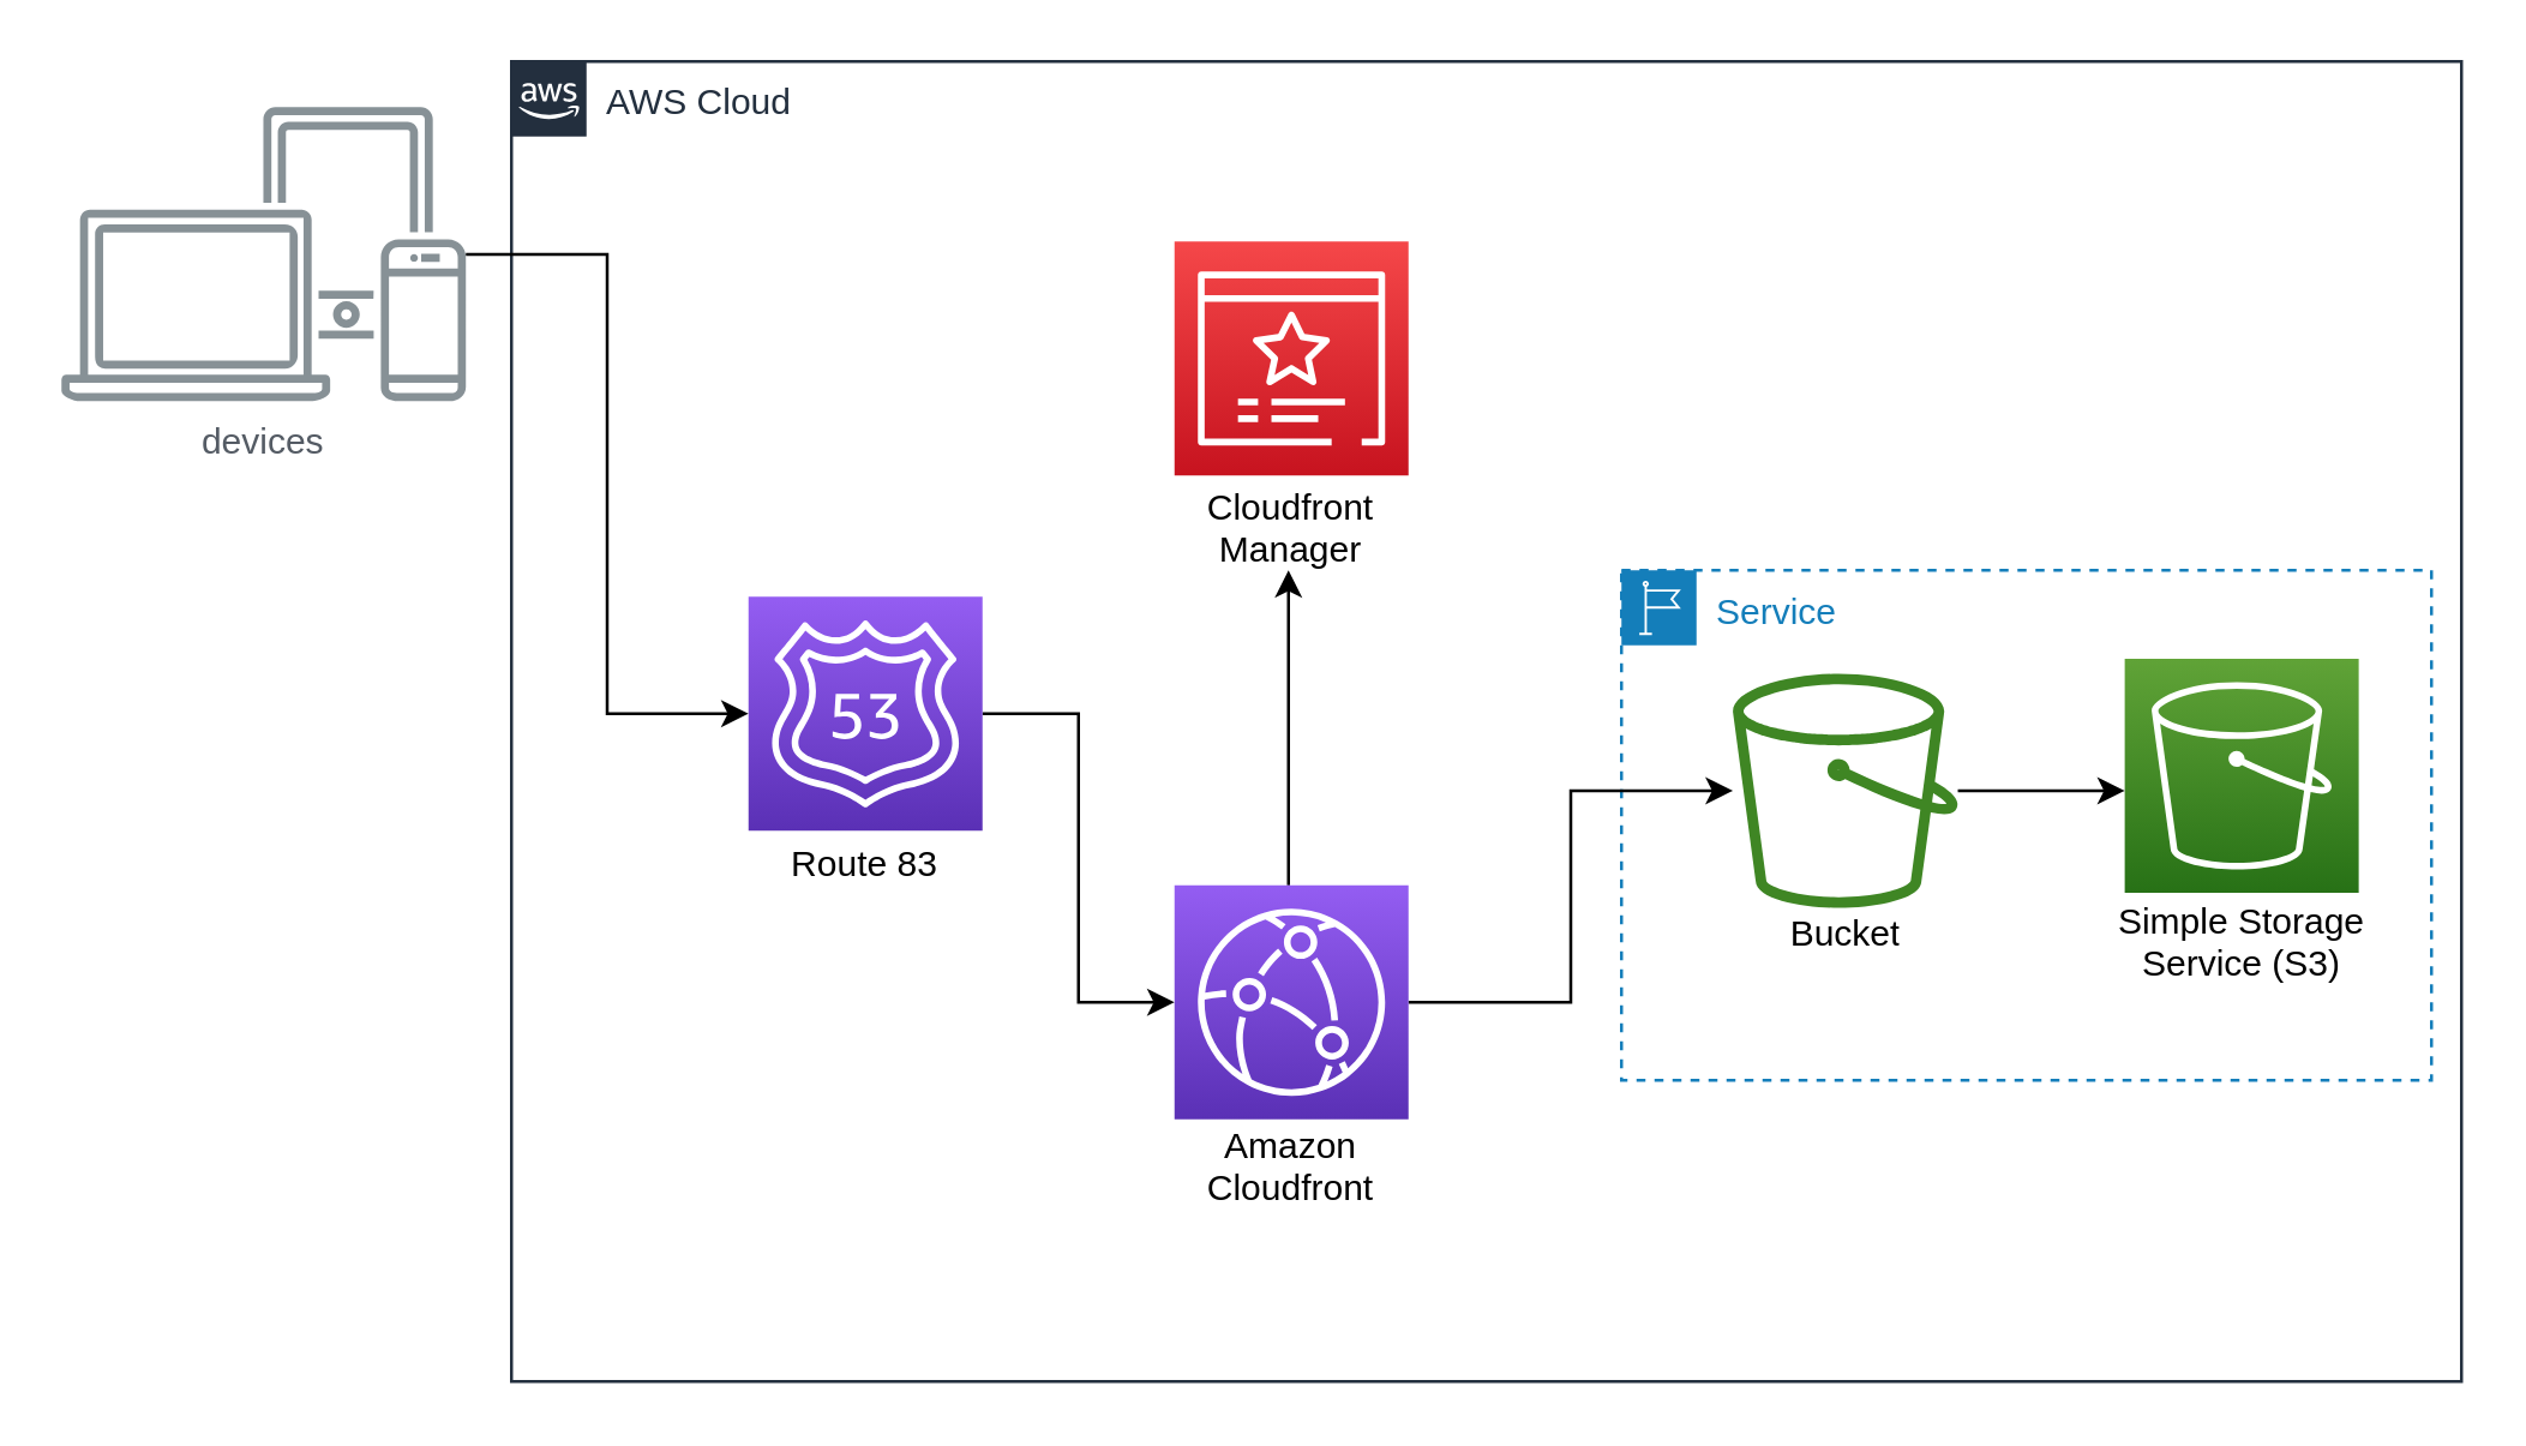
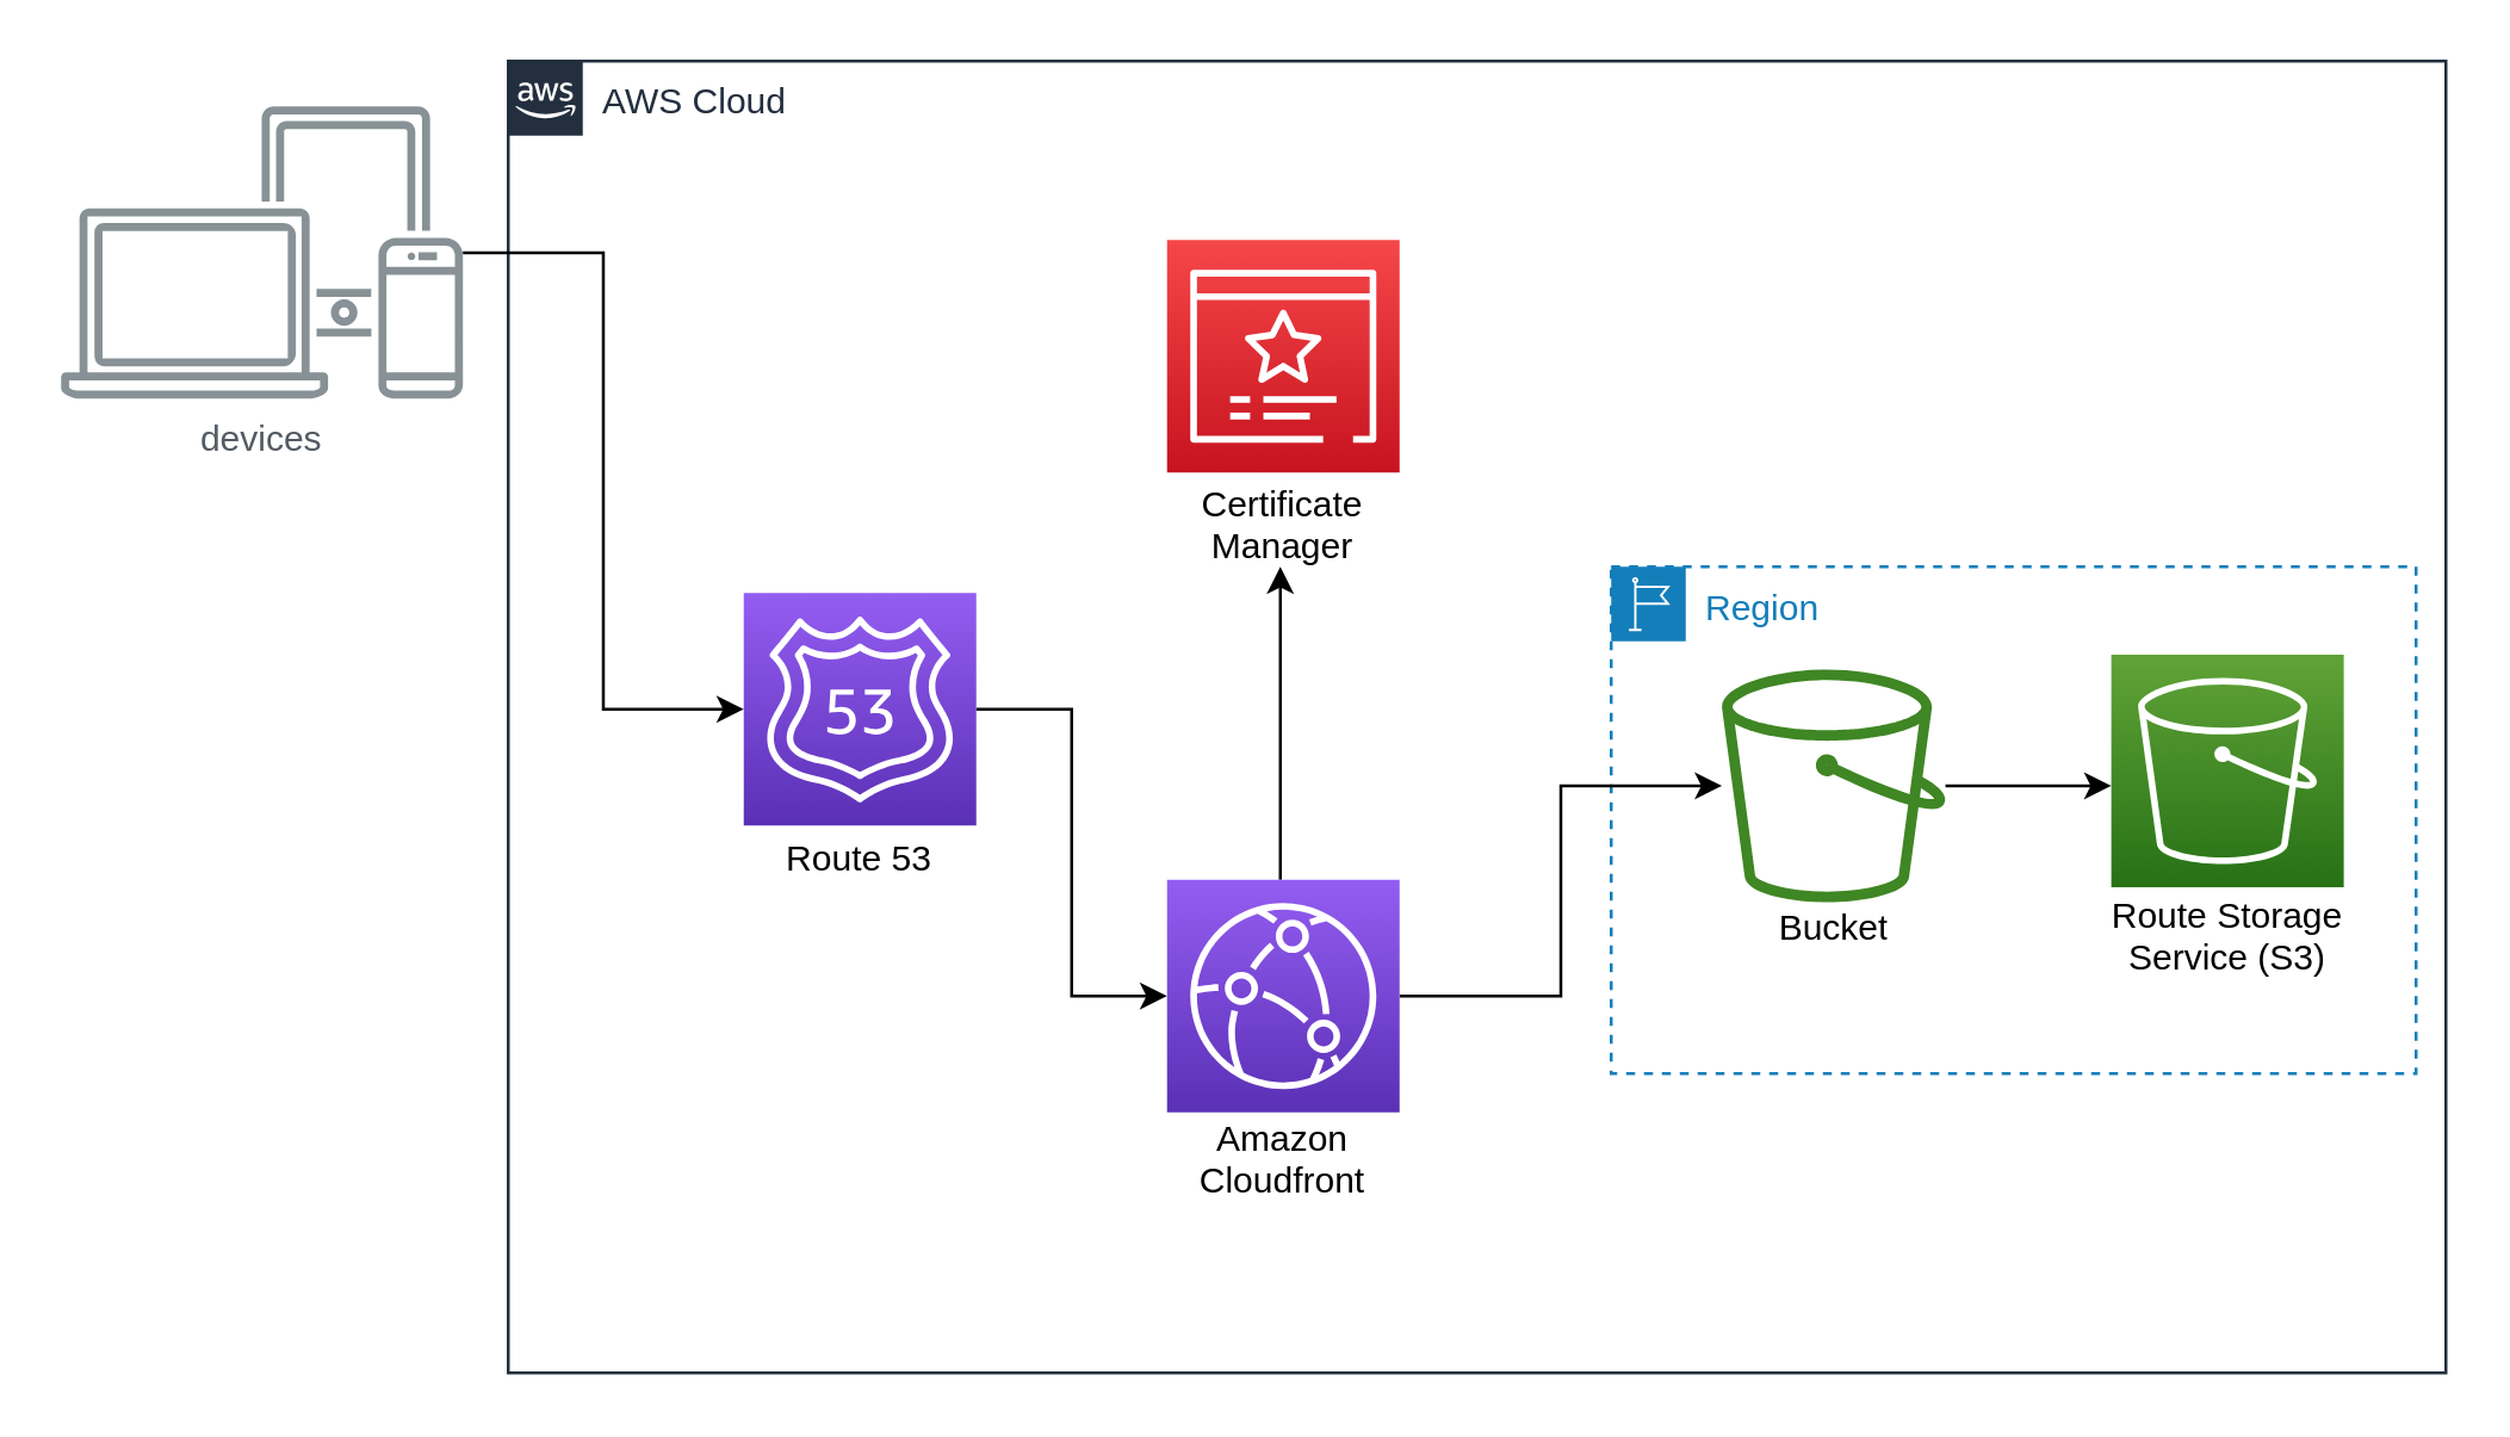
  <mxCell id="0" />
  <mxCell id="1" parent="0" />
  <mxCell id="2" value="AWS Cloud" style="points=[[0,0],[0.25,0],[0.5,0],[0.75,0],[1,0],[1,0.25],[1,0.5],[1,0.75],[1,1],[0.75,1],[0.5,1],[0.25,1],[0,1],[0,0.75],[0,0.5],[0,0.25]];outlineConnect=0;gradientColor=none;html=1;whiteSpace=wrap;fontSize=12;fontStyle=0;container=1;pointerEvents=0;collapsible=0;recursiveResize=0;shape=mxgraph.aws4.group;grIcon=mxgraph.aws4.group_aws_cloud_alt;strokeColor=#232F3E;fillColor=none;verticalAlign=top;align=left;spacingLeft=30;fontColor=#232F3E;dashed=0;" parent="1" vertex="1"><mxGeometry x="170" y="20" width="650" height="440" as="geometry" /></mxCell>
- <mxCell id="3" value="Service" style="points=[[0,0],[0.25,0],[0.5,0],[0.75,0],[1,0],[1,0.25],[1,0.5],[1,0.75],[1,1],[0.75,1],[0.5,1],[0.25,1],[0,1],[0,0.75],[0,0.5],[0,0.25]];outlineConnect=0;gradientColor=none;html=1;whiteSpace=wrap;fontSize=12;fontStyle=0;container=1;pointerEvents=0;collapsible=0;recursiveResize=0;shape=mxgraph.aws4.group;grIcon=mxgraph.aws4.group_region;strokeColor=#147EBA;fillColor=none;verticalAlign=top;align=left;spacingLeft=30;fontColor=#147EBA;dashed=1;" parent="2" vertex="1"><mxGeometry x="370" y="169.6" width="270" height="170" as="geometry" /></mxCell>
+ <mxCell id="3" value="Region" style="points=[[0,0],[0.25,0],[0.5,0],[0.75,0],[1,0],[1,0.25],[1,0.5],[1,0.75],[1,1],[0.75,1],[0.5,1],[0.25,1],[0,1],[0,0.75],[0,0.5],[0,0.25]];outlineConnect=0;gradientColor=none;html=1;whiteSpace=wrap;fontSize=12;fontStyle=0;container=1;pointerEvents=0;collapsible=0;recursiveResize=0;shape=mxgraph.aws4.group;grIcon=mxgraph.aws4.group_region;strokeColor=#147EBA;fillColor=none;verticalAlign=top;align=left;spacingLeft=30;fontColor=#147EBA;dashed=1;" parent="2" vertex="1"><mxGeometry x="370" y="169.6" width="270" height="170" as="geometry" /></mxCell>
  <mxCell id="4" value="" style="sketch=0;points=[[0,0,0],[0.25,0,0],[0.5,0,0],[0.75,0,0],[1,0,0],[0,1,0],[0.25,1,0],[0.5,1,0],[0.75,1,0],[1,1,0],[0,0.25,0],[0,0.5,0],[0,0.75,0],[1,0.25,0],[1,0.5,0],[1,0.75,0]];outlineConnect=0;fontColor=#232F3E;gradientColor=#60A337;gradientDirection=north;fillColor=#277116;strokeColor=#ffffff;dashed=0;verticalLabelPosition=bottom;verticalAlign=top;align=center;html=1;fontSize=12;fontStyle=0;aspect=fixed;shape=mxgraph.aws4.resourceIcon;resIcon=mxgraph.aws4.s3;" vertex="1" parent="3"><mxGeometry x="167.75" y="29.5" width="78" height="78" as="geometry" /></mxCell>
- <mxCell id="5" value="Simple Storage Service (&lt;span style=&quot;background-color: initial;&quot;&gt;S3)&lt;/span&gt;" style="text;strokeColor=none;fillColor=none;align=center;verticalAlign=top;spacingLeft=4;spacingRight=4;overflow=hidden;rotatable=0;points=[[0,0.5],[1,0.5]];portConstraint=eastwest;whiteSpace=wrap;html=1;" vertex="1" parent="3"><mxGeometry x="160" y="103.5" width="93.5" height="33" as="geometry" /></mxCell>
+ <mxCell id="5" value="Route Storage Service (&lt;span style=&quot;background-color: initial;&quot;&gt;S3)&lt;/span&gt;" style="text;strokeColor=none;fillColor=none;align=center;verticalAlign=top;spacingLeft=4;spacingRight=4;overflow=hidden;rotatable=0;points=[[0,0.5],[1,0.5]];portConstraint=eastwest;whiteSpace=wrap;html=1;" vertex="1" parent="3"><mxGeometry x="160" y="103.5" width="93.5" height="33" as="geometry" /></mxCell>
  <mxCell id="6" style="edgeStyle=orthogonalEdgeStyle;rounded=0;orthogonalLoop=1;jettySize=auto;html=1;" edge="1" parent="3" source="7" target="4"><mxGeometry relative="1" as="geometry"><Array as="points"><mxPoint x="160" y="74" /><mxPoint x="160" y="74" /></Array></mxGeometry></mxCell>
  <mxCell id="7" value="" style="sketch=0;outlineConnect=0;fontColor=#232F3E;gradientColor=none;fillColor=#3F8624;strokeColor=none;dashed=0;verticalLabelPosition=bottom;verticalAlign=top;align=center;html=1;fontSize=12;fontStyle=0;aspect=fixed;pointerEvents=1;shape=mxgraph.aws4.bucket;" vertex="1" parent="3"><mxGeometry x="37.13" y="34.5" width="75" height="78" as="geometry" /></mxCell>
  <mxCell id="8" value="Bucket" style="text;strokeColor=none;fillColor=none;align=center;verticalAlign=top;spacingLeft=4;spacingRight=4;overflow=hidden;rotatable=0;points=[[0,0.5],[1,0.5]];portConstraint=eastwest;whiteSpace=wrap;html=1;" vertex="1" parent="3"><mxGeometry x="50.88" y="107.5" width="47.5" height="29" as="geometry" /></mxCell>
- <mxCell id="9" value="Cloudfront&lt;br&gt;Manager" style="text;strokeColor=none;fillColor=none;align=center;verticalAlign=top;spacingLeft=4;spacingRight=4;overflow=hidden;rotatable=0;points=[[0,0.5],[1,0.5]];portConstraint=eastwest;whiteSpace=wrap;html=1;" vertex="1" parent="2"><mxGeometry x="210" y="134.6" width="100" height="35" as="geometry" /></mxCell>
+ <mxCell id="9" value="Certificate&lt;br&gt;Manager" style="text;strokeColor=none;fillColor=none;align=center;verticalAlign=top;spacingLeft=4;spacingRight=4;overflow=hidden;rotatable=0;points=[[0,0.5],[1,0.5]];portConstraint=eastwest;whiteSpace=wrap;html=1;" vertex="1" parent="2"><mxGeometry x="210" y="134.6" width="100" height="35" as="geometry" /></mxCell>
  <mxCell id="10" value="Amazon&lt;br&gt;&lt;div style=&quot;&quot;&gt;&lt;span style=&quot;background-color: initial;&quot;&gt;Cloudfront&lt;/span&gt;&lt;/div&gt;" style="text;strokeColor=none;fillColor=none;align=center;verticalAlign=top;spacingLeft=4;spacingRight=4;overflow=hidden;rotatable=0;points=[[0,0.5],[1,0.5]];portConstraint=eastwest;whiteSpace=wrap;html=1;" vertex="1" parent="2"><mxGeometry x="210" y="348" width="100" height="40" as="geometry" /></mxCell>
  <mxCell id="11" value="" style="edgeStyle=orthogonalEdgeStyle;rounded=0;orthogonalLoop=1;jettySize=auto;html=1;entryX=0;entryY=0.5;entryDx=0;entryDy=0;entryPerimeter=0;" edge="1" parent="2" source="12" target="16"><mxGeometry relative="1" as="geometry" /></mxCell>
  <mxCell id="12" value="" style="sketch=0;points=[[0,0,0],[0.25,0,0],[0.5,0,0],[0.75,0,0],[1,0,0],[0,1,0],[0.25,1,0],[0.5,1,0],[0.75,1,0],[1,1,0],[0,0.25,0],[0,0.5,0],[0,0.75,0],[1,0.25,0],[1,0.5,0],[1,0.75,0]];outlineConnect=0;fontColor=#232F3E;gradientColor=#945DF2;gradientDirection=north;fillColor=#5A30B5;strokeColor=#ffffff;dashed=0;verticalLabelPosition=bottom;verticalAlign=top;align=center;html=1;fontSize=12;fontStyle=0;aspect=fixed;shape=mxgraph.aws4.resourceIcon;resIcon=mxgraph.aws4.route_53;" vertex="1" parent="2"><mxGeometry x="79" y="178.4" width="78" height="78" as="geometry" /></mxCell>
- <mxCell id="13" value="Route 83" style="text;strokeColor=none;fillColor=none;align=center;verticalAlign=top;spacingLeft=4;spacingRight=4;overflow=hidden;rotatable=0;points=[[0,0.5],[1,0.5]];portConstraint=eastwest;whiteSpace=wrap;html=1;" vertex="1" parent="2"><mxGeometry x="68" y="254" width="100" height="26" as="geometry" /></mxCell>
+ <mxCell id="13" value="Route 53" style="text;strokeColor=none;fillColor=none;align=center;verticalAlign=top;spacingLeft=4;spacingRight=4;overflow=hidden;rotatable=0;points=[[0,0.5],[1,0.5]];portConstraint=eastwest;whiteSpace=wrap;html=1;" vertex="1" parent="2"><mxGeometry x="68" y="254" width="100" height="26" as="geometry" /></mxCell>
  <mxCell id="14" value="" style="edgeStyle=orthogonalEdgeStyle;rounded=0;orthogonalLoop=1;jettySize=auto;html=1;" edge="1" parent="2" source="16" target="9"><mxGeometry relative="1" as="geometry"><Array as="points"><mxPoint x="259" y="254.6" /><mxPoint x="259" y="254.6" /></Array></mxGeometry></mxCell>
  <mxCell id="15" style="edgeStyle=orthogonalEdgeStyle;rounded=0;orthogonalLoop=1;jettySize=auto;html=1;" edge="1" parent="2" source="16" target="7"><mxGeometry relative="1" as="geometry" /></mxCell>
  <mxCell id="16" value="" style="sketch=0;points=[[0,0,0],[0.25,0,0],[0.5,0,0],[0.75,0,0],[1,0,0],[0,1,0],[0.25,1,0],[0.5,1,0],[0.75,1,0],[1,1,0],[0,0.25,0],[0,0.5,0],[0,0.75,0],[1,0.25,0],[1,0.5,0],[1,0.75,0]];outlineConnect=0;fontColor=#232F3E;gradientColor=#945DF2;gradientDirection=north;fillColor=#5A30B5;strokeColor=#ffffff;dashed=0;verticalLabelPosition=bottom;verticalAlign=top;align=center;html=1;fontSize=12;fontStyle=0;aspect=fixed;shape=mxgraph.aws4.resourceIcon;resIcon=mxgraph.aws4.cloudfront;" vertex="1" parent="2"><mxGeometry x="221" y="274.6" width="78" height="78" as="geometry" /></mxCell>
  <mxCell id="17" value="" style="sketch=0;points=[[0,0,0],[0.25,0,0],[0.5,0,0],[0.75,0,0],[1,0,0],[0,1,0],[0.25,1,0],[0.5,1,0],[0.75,1,0],[1,1,0],[0,0.25,0],[0,0.5,0],[0,0.75,0],[1,0.25,0],[1,0.5,0],[1,0.75,0]];outlineConnect=0;fontColor=#232F3E;gradientColor=#F54749;gradientDirection=north;fillColor=#C7131F;strokeColor=#ffffff;dashed=0;verticalLabelPosition=bottom;verticalAlign=top;align=center;html=1;fontSize=12;fontStyle=0;aspect=fixed;shape=mxgraph.aws4.resourceIcon;resIcon=mxgraph.aws4.certificate_manager_3;" vertex="1" parent="2"><mxGeometry x="221" y="60.0" width="78" height="78" as="geometry" /></mxCell>
  <mxCell id="18" style="edgeStyle=orthogonalEdgeStyle;rounded=0;orthogonalLoop=1;jettySize=auto;html=1;entryX=0;entryY=0.5;entryDx=0;entryDy=0;entryPerimeter=0;" edge="1" parent="1" source="19" target="12"><mxGeometry relative="1" as="geometry" /></mxCell>
  <mxCell id="19" value="devices" style="sketch=0;outlineConnect=0;gradientColor=none;fontColor=#545B64;strokeColor=none;fillColor=#879196;dashed=0;verticalLabelPosition=bottom;verticalAlign=top;align=center;html=1;fontSize=12;fontStyle=0;aspect=fixed;shape=mxgraph.aws4.illustration_devices;pointerEvents=1" parent="1" vertex="1"><mxGeometry x="20" y="35" width="134.79" height="98.4" as="geometry" /></mxCell>
